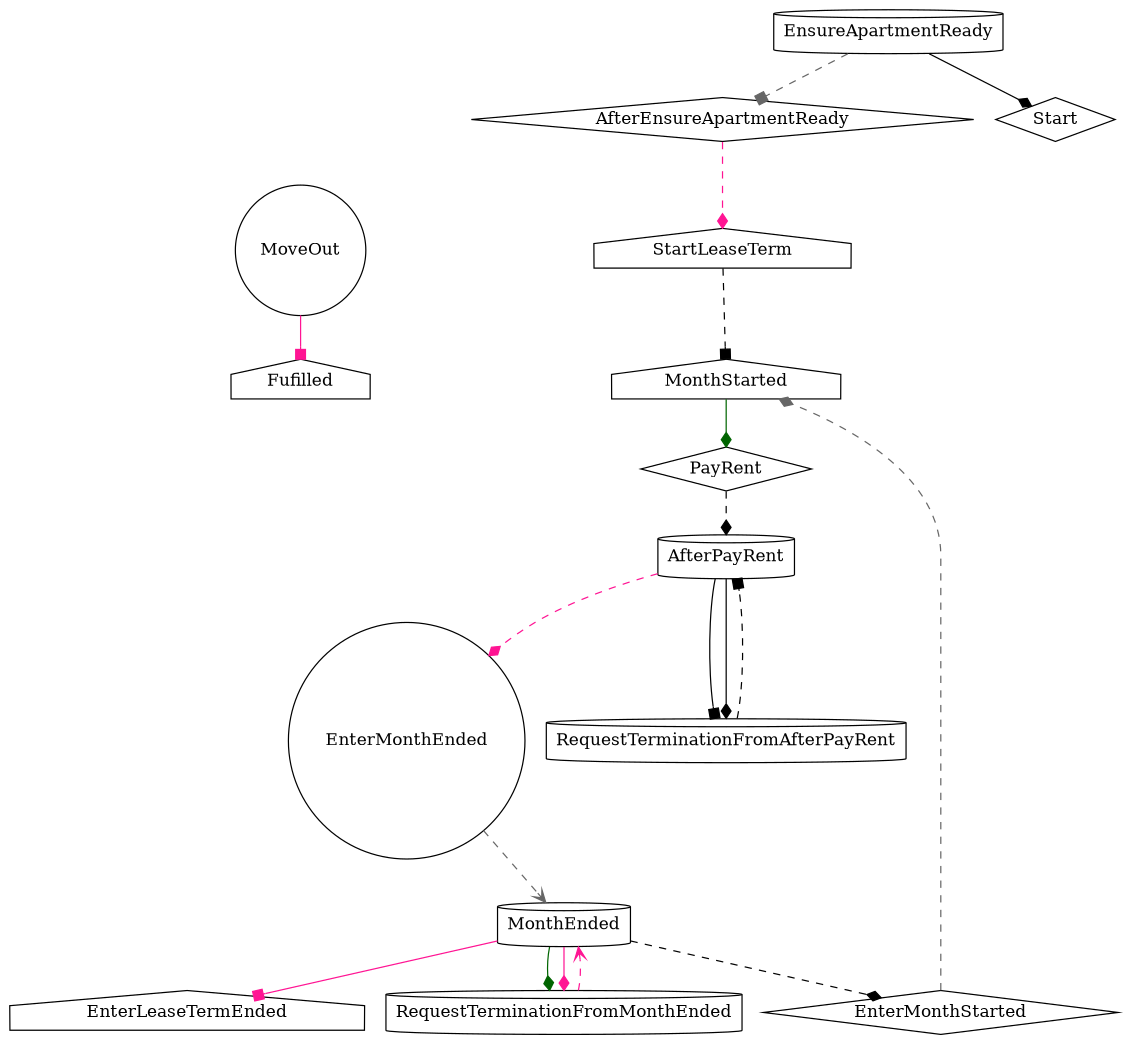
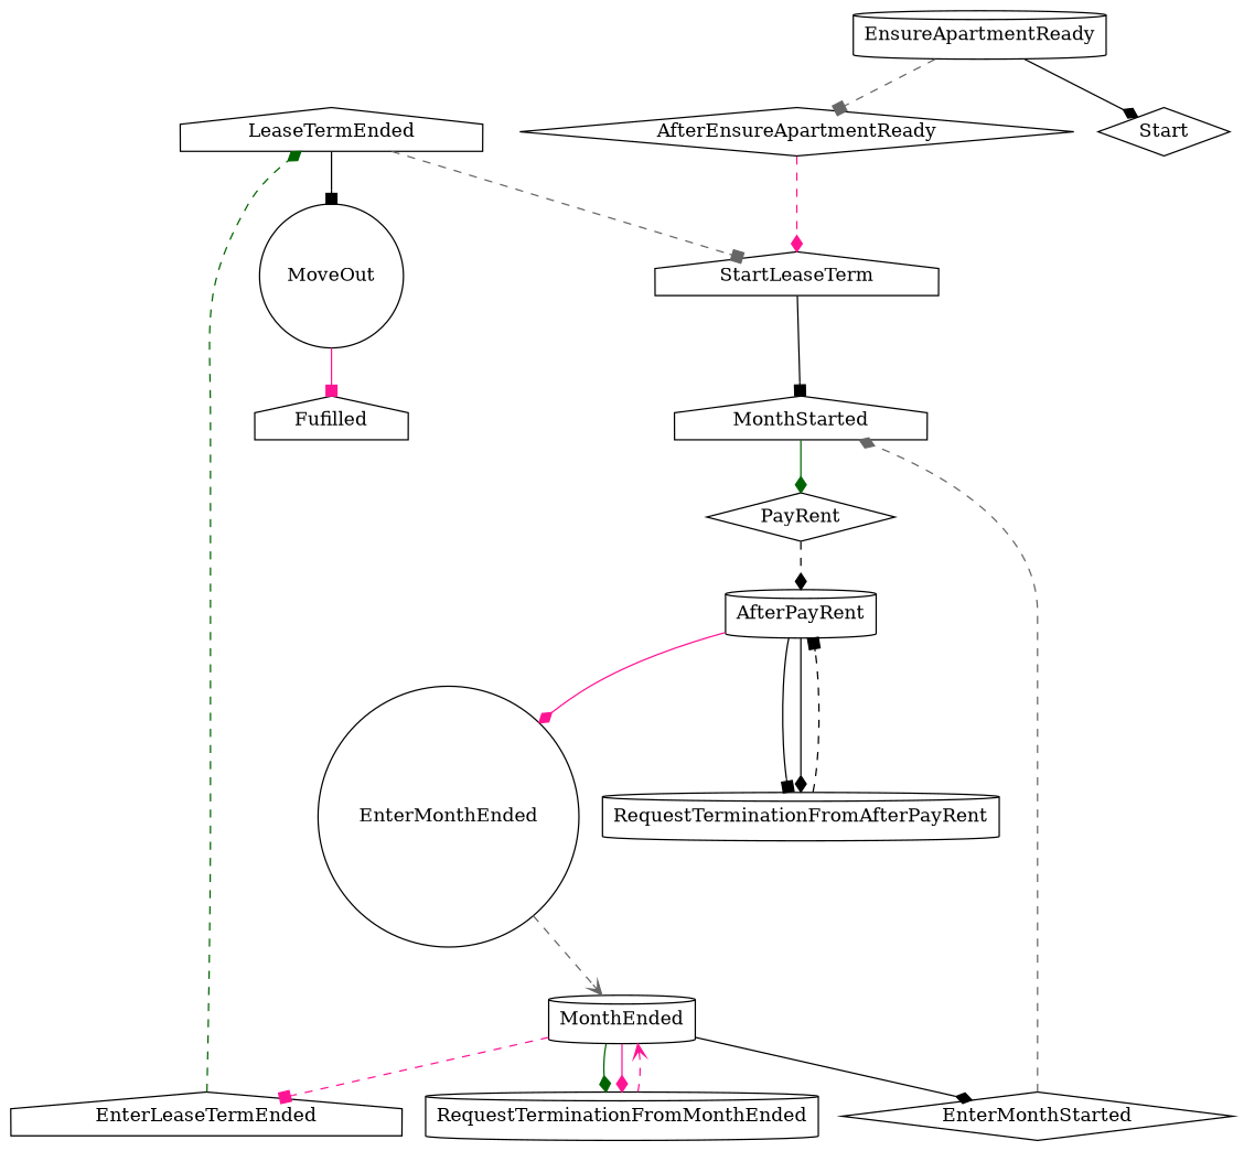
  digraph {
    node [shape=house]
    edge [arrowhead=diamond color=black style=dashed]
    n1 [label=Fufilled]
    n2 [label=Start shape=diamond]
    n3 [label=EnsureApartmentReady shape=cylinder]
    n4 [label=AfterEnsureApartmentReady shape=diamond]
    n5 [label=StartLeaseTerm]
    n6 [label=MonthStarted]
    n7 [label=PayRent shape=diamond]
    n8 [label=AfterPayRent shape=cylinder]
    n9 [label=RequestTerminationFromAfterPayRent shape=cylinder]
    n10 [label=EnterMonthEnded shape=circle]
    n11 [label=MonthEnded shape=cylinder]
    n12 [label=RequestTerminationFromMonthEnded shape=cylinder]
    n13 [label=EnterMonthStarted shape=diamond]
    n14 [label=EnterLeaseTermEnded]
+   n15 [label=LeaseTermEnded]
    n16 [label=MoveOut shape=circle]
    n3 -> n2 [style=""]
    n3 -> n4 [arrowhead=box color=gray40]
    n4 -> n5 [color=deeppink]
-   n5 -> n6 [arrowhead=box]
+   n5 -> n6 [arrowhead=box style=solid]
    n6 -> n7 [color=darkgreen style=""]
    n7 -> n8
    n8 -> n9 [arrowhead=box style=""]
    n8 -> n9 [style=""]
-   n8 -> n10 [color=deeppink]
+   n8 -> n10 [color=deeppink style=solid]
    n9 -> n8 [arrowhead=box]
    n10 -> n11 [arrowhead=vee color=gray40]
    n11 -> n12 [color=darkgreen style=""]
    n11 -> n12 [color=deeppink style=""]
-   n11 -> n13
-   n11 -> n14 [arrowhead=box color=deeppink style=solid]
+   n11 -> n13 [style=solid]
+   n11 -> n14 [arrowhead=box color=deeppink]
    n12 -> n11 [arrowhead=vee color=deeppink]
    n13 -> n6 [color=gray40]
+   n14 -> n15 [color=darkgreen]
+   n15 -> n5 [arrowhead=box color=gray40]
+   n15 -> n16 [arrowhead=box style=""]
    n16 -> n1 [arrowhead=box color=deeppink style=solid]
  }
